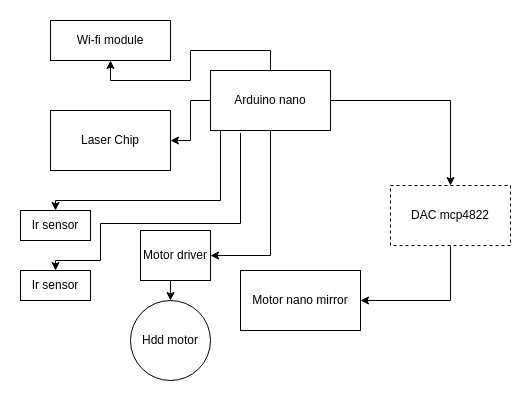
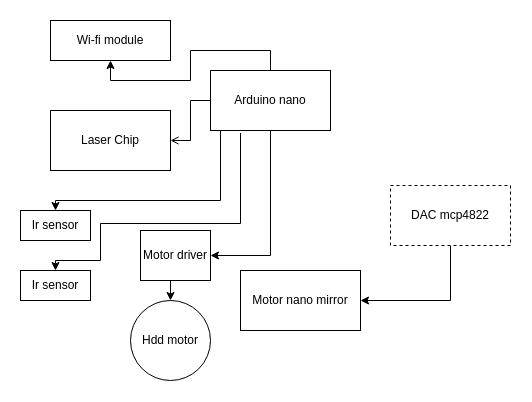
  <mxCell id="0" />
  <mxCell id="1" parent="0" />
- <mxCell id="2" style="edgeStyle=orthogonalEdgeStyle;rounded=0;orthogonalLoop=1;jettySize=auto;html=1;exitX=1;exitY=0.5;exitDx=0;exitDy=0;entryX=0.5;entryY=0;entryDx=0;entryDy=0;" edge="1" parent="1" source="8" target="18"><mxGeometry relative="1" as="geometry" /></mxCell>
  <mxCell id="3" style="edgeStyle=orthogonalEdgeStyle;rounded=0;orthogonalLoop=1;jettySize=auto;html=1;exitX=0.5;exitY=1;exitDx=0;exitDy=0;entryX=1;entryY=0.5;entryDx=0;entryDy=0;" edge="1" parent="1" source="8" target="15"><mxGeometry relative="1" as="geometry" /></mxCell>
  <mxCell id="4" style="edgeStyle=orthogonalEdgeStyle;rounded=0;orthogonalLoop=1;jettySize=auto;html=1;exitX=0.25;exitY=1;exitDx=0;exitDy=0;entryX=0.5;entryY=0;entryDx=0;entryDy=0;" edge="1" parent="1" source="8" target="11"><mxGeometry relative="1" as="geometry"><Array as="points"><mxPoint x="220" y="130" /><mxPoint x="220" y="200" /><mxPoint x="55" y="200" /></Array></mxGeometry></mxCell>
  <mxCell id="5" style="edgeStyle=orthogonalEdgeStyle;rounded=0;orthogonalLoop=1;jettySize=auto;html=1;exitX=0.25;exitY=1;exitDx=0;exitDy=0;entryX=0.5;entryY=0;entryDx=0;entryDy=0;" edge="1" parent="1" target="12"><mxGeometry relative="1" as="geometry"><mxPoint x="240" y="132.5" as="sourcePoint" /><mxPoint x="90" y="270" as="targetPoint" /><Array as="points"><mxPoint x="240" y="223" /><mxPoint x="100" y="223" /><mxPoint x="100" y="260" /><mxPoint x="55" y="260" /></Array></mxGeometry></mxCell>
- <mxCell id="6" style="edgeStyle=orthogonalEdgeStyle;rounded=0;orthogonalLoop=1;jettySize=auto;html=1;exitX=0;exitY=0.5;exitDx=0;exitDy=0;entryX=1;entryY=0.5;entryDx=0;entryDy=0;" edge="1" parent="1" source="8" target="10"><mxGeometry relative="1" as="geometry" /></mxCell>
+ <mxCell id="6" style="edgeStyle=orthogonalEdgeStyle;rounded=0;orthogonalLoop=1;jettySize=auto;html=1;exitX=0;exitY=0.5;exitDx=0;exitDy=0;entryX=1;entryY=0.5;entryDx=0;entryDy=0;endArrow=open;" edge="1" parent="1" source="8" target="10"><mxGeometry relative="1" as="geometry" /></mxCell>
  <mxCell id="7" style="edgeStyle=orthogonalEdgeStyle;rounded=0;orthogonalLoop=1;jettySize=auto;html=1;exitX=0.5;exitY=0;exitDx=0;exitDy=0;" edge="1" parent="1" source="8" target="13"><mxGeometry relative="1" as="geometry" /></mxCell>
  <mxCell id="8" value="Arduino nano" style="rounded=0;whiteSpace=wrap;html=1;" vertex="1" parent="1"><mxGeometry x="210" y="70" width="120" height="60" as="geometry" /></mxCell>
  <mxCell id="9" value="Hdd motor" style="ellipse;whiteSpace=wrap;html=1;aspect=fixed;" vertex="1" parent="1"><mxGeometry x="130" y="300" width="80" height="80" as="geometry" /></mxCell>
  <mxCell id="10" value="Laser Chip" style="rounded=0;whiteSpace=wrap;html=1;" vertex="1" parent="1"><mxGeometry x="50" y="110" width="120" height="60" as="geometry" /></mxCell>
  <mxCell id="11" value="Ir sensor" style="rounded=0;whiteSpace=wrap;html=1;" vertex="1" parent="1"><mxGeometry x="20" y="210" width="70" height="30" as="geometry" /></mxCell>
  <mxCell id="12" value="Ir sensor" style="rounded=0;whiteSpace=wrap;html=1;" vertex="1" parent="1"><mxGeometry x="20" y="270" width="70" height="30" as="geometry" /></mxCell>
  <mxCell id="13" value="Wi-fi module" style="rounded=0;whiteSpace=wrap;html=1;" vertex="1" parent="1"><mxGeometry x="50" y="20" width="120" height="40" as="geometry" /></mxCell>
  <mxCell id="14" style="edgeStyle=orthogonalEdgeStyle;rounded=0;orthogonalLoop=1;jettySize=auto;html=1;exitX=0.5;exitY=1;exitDx=0;exitDy=0;entryX=0.5;entryY=0;entryDx=0;entryDy=0;" edge="1" parent="1" source="15" target="9"><mxGeometry relative="1" as="geometry" /></mxCell>
  <mxCell id="15" value="Motor driver" style="rounded=0;whiteSpace=wrap;html=1;" vertex="1" parent="1"><mxGeometry x="140" y="230" width="70" height="50" as="geometry" /></mxCell>
  <mxCell id="16" value="Motor nano mirror" style="rounded=0;whiteSpace=wrap;html=1;" vertex="1" parent="1"><mxGeometry x="240" y="270" width="120" height="60" as="geometry" /></mxCell>
  <mxCell id="17" style="edgeStyle=orthogonalEdgeStyle;rounded=0;orthogonalLoop=1;jettySize=auto;html=1;exitX=0.5;exitY=1;exitDx=0;exitDy=0;entryX=1;entryY=0.5;entryDx=0;entryDy=0;" edge="1" parent="1" source="18" target="16"><mxGeometry relative="1" as="geometry" /></mxCell>
  <mxCell id="18" value="DAC mcp4822" style="rounded=0;whiteSpace=wrap;html=1;dashed=1;" vertex="1" parent="1"><mxGeometry x="390" y="185" width="120" height="60" as="geometry" /></mxCell>
